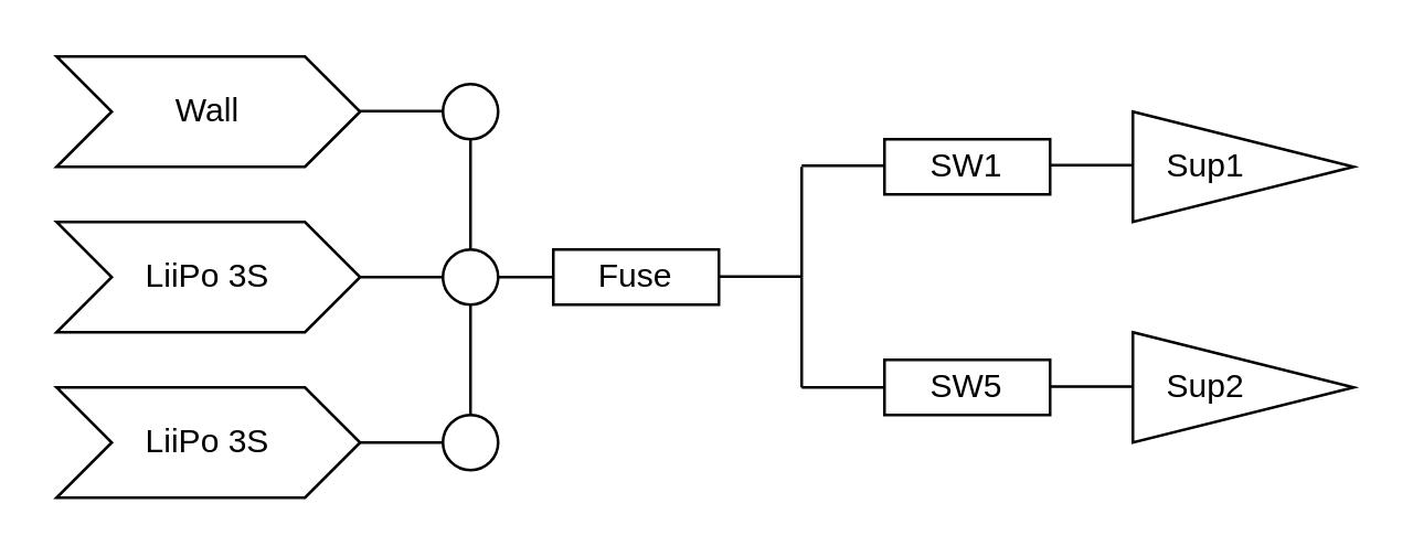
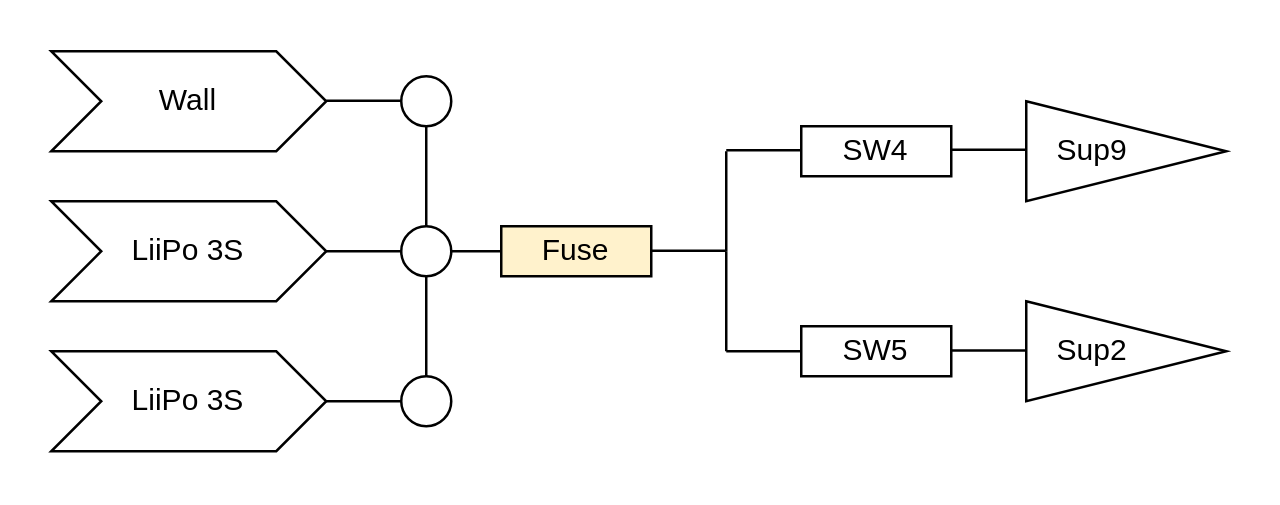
  <mxCell id="0" />
  <mxCell id="1" parent="0" />
- <mxCell id="2" value="Sup1&amp;nbsp; &amp;nbsp; &amp;nbsp; &amp;nbsp;&amp;nbsp;" style="triangle;whiteSpace=wrap;html=1;" vertex="1" parent="1"><mxGeometry x="410" y="40" width="80" height="40" as="geometry" /></mxCell>
+ <mxCell id="2" value="Sup9&amp;nbsp; &amp;nbsp; &amp;nbsp; &amp;nbsp;&amp;nbsp;" style="triangle;whiteSpace=wrap;html=1;" vertex="1" parent="1"><mxGeometry x="410" y="40" width="80" height="40" as="geometry" /></mxCell>
  <mxCell id="3" value="LiiPo 3S" style="shape=step;perimeter=stepPerimeter;whiteSpace=wrap;html=1;fixedSize=1;" vertex="1" parent="1"><mxGeometry x="20" y="80" width="110" height="40" as="geometry" /></mxCell>
  <mxCell id="4" value="LiiPo 3S" style="shape=step;perimeter=stepPerimeter;whiteSpace=wrap;html=1;fixedSize=1;" vertex="1" parent="1"><mxGeometry x="20" y="140" width="110" height="40" as="geometry" /></mxCell>
  <mxCell id="5" value="Wall" style="shape=step;perimeter=stepPerimeter;whiteSpace=wrap;html=1;fixedSize=1;" vertex="1" parent="1"><mxGeometry x="20" y="20" width="110" height="40" as="geometry" /></mxCell>
  <mxCell id="6" value="Sup2&amp;nbsp; &amp;nbsp; &amp;nbsp; &amp;nbsp;&amp;nbsp;" style="triangle;whiteSpace=wrap;html=1;" vertex="1" parent="1"><mxGeometry x="410" y="120" width="80" height="40" as="geometry" /></mxCell>
- <mxCell id="7" value="SW1" style="rounded=0;whiteSpace=wrap;html=1;" vertex="1" parent="1"><mxGeometry x="320" y="50" width="60" height="20" as="geometry" /></mxCell>
- <mxCell id="8" value="Fuse" style="rounded=0;whiteSpace=wrap;html=1;" vertex="1" parent="1"><mxGeometry x="200" y="90" width="60" height="20" as="geometry" /></mxCell>
+ <mxCell id="7" value="SW4" style="rounded=0;whiteSpace=wrap;html=1;" vertex="1" parent="1"><mxGeometry x="320" y="50" width="60" height="20" as="geometry" /></mxCell>
+ <mxCell id="8" value="Fuse" style="rounded=0;whiteSpace=wrap;html=1;fillColor=#fff2cc;" vertex="1" parent="1"><mxGeometry x="200" y="90" width="60" height="20" as="geometry" /></mxCell>
  <mxCell id="9" value="" style="endArrow=none;html=1;" edge="1" parent="1"><mxGeometry width="50" height="50" relative="1" as="geometry"><mxPoint x="130" y="160" as="sourcePoint" /><mxPoint x="170" y="160" as="targetPoint" /></mxGeometry></mxCell>
  <mxCell id="10" value="" style="endArrow=none;html=1;" edge="1" parent="1"><mxGeometry width="50" height="50" relative="1" as="geometry"><mxPoint x="130" y="100" as="sourcePoint" /><mxPoint x="170" y="100" as="targetPoint" /></mxGeometry></mxCell>
  <mxCell id="11" value="" style="endArrow=none;html=1;" edge="1" parent="1"><mxGeometry width="50" height="50" relative="1" as="geometry"><mxPoint x="130" y="39.8" as="sourcePoint" /><mxPoint x="170" y="39.8" as="targetPoint" /></mxGeometry></mxCell>
  <mxCell id="12" value="" style="endArrow=none;html=1;" edge="1" parent="1" source="15"><mxGeometry width="50" height="50" relative="1" as="geometry"><mxPoint x="170" y="100" as="sourcePoint" /><mxPoint x="170" y="40" as="targetPoint" /></mxGeometry></mxCell>
  <mxCell id="13" value="" style="endArrow=none;html=1;" edge="1" parent="1" source="18"><mxGeometry width="50" height="50" relative="1" as="geometry"><mxPoint x="170" y="160" as="sourcePoint" /><mxPoint x="170" y="100" as="targetPoint" /></mxGeometry></mxCell>
  <mxCell id="14" value="" style="endArrow=none;html=1;" edge="1" parent="1"><mxGeometry width="50" height="50" relative="1" as="geometry"><mxPoint x="200" y="100" as="sourcePoint" /><mxPoint x="170" y="100" as="targetPoint" /></mxGeometry></mxCell>
  <mxCell id="15" value="" style="ellipse;whiteSpace=wrap;html=1;aspect=fixed;" vertex="1" parent="1"><mxGeometry x="160" y="30" width="20" height="20" as="geometry" /></mxCell>
  <mxCell id="16" value="" style="endArrow=none;html=1;" edge="1" parent="1" target="15"><mxGeometry width="50" height="50" relative="1" as="geometry"><mxPoint x="170" y="100" as="sourcePoint" /><mxPoint x="170" y="40" as="targetPoint" /></mxGeometry></mxCell>
  <mxCell id="17" value="" style="ellipse;whiteSpace=wrap;html=1;aspect=fixed;" vertex="1" parent="1"><mxGeometry x="160" y="90" width="20" height="20" as="geometry" /></mxCell>
  <mxCell id="18" value="" style="ellipse;whiteSpace=wrap;html=1;aspect=fixed;" vertex="1" parent="1"><mxGeometry x="160" y="150" width="20" height="20" as="geometry" /></mxCell>
  <mxCell id="19" value="" style="endArrow=none;html=1;" edge="1" parent="1" target="18"><mxGeometry width="50" height="50" relative="1" as="geometry"><mxPoint x="170" y="160" as="sourcePoint" /><mxPoint x="170" y="100" as="targetPoint" /></mxGeometry></mxCell>
  <mxCell id="20" value="" style="endArrow=none;html=1;" edge="1" parent="1"><mxGeometry width="50" height="50" relative="1" as="geometry"><mxPoint x="290" y="99.8" as="sourcePoint" /><mxPoint x="260" y="99.8" as="targetPoint" /></mxGeometry></mxCell>
  <mxCell id="21" value="" style="endArrow=none;html=1;" edge="1" parent="1"><mxGeometry width="50" height="50" relative="1" as="geometry"><mxPoint x="290" y="140" as="sourcePoint" /><mxPoint x="290" y="100" as="targetPoint" /></mxGeometry></mxCell>
  <mxCell id="22" value="" style="endArrow=none;html=1;" edge="1" parent="1"><mxGeometry width="50" height="50" relative="1" as="geometry"><mxPoint x="290" y="100" as="sourcePoint" /><mxPoint x="290" y="60" as="targetPoint" /></mxGeometry></mxCell>
  <mxCell id="23" value="" style="endArrow=none;html=1;" edge="1" parent="1"><mxGeometry width="50" height="50" relative="1" as="geometry"><mxPoint x="320" y="59.6" as="sourcePoint" /><mxPoint x="290" y="59.6" as="targetPoint" /></mxGeometry></mxCell>
  <mxCell id="24" value="" style="endArrow=none;html=1;" edge="1" parent="1"><mxGeometry width="50" height="50" relative="1" as="geometry"><mxPoint x="320" y="140" as="sourcePoint" /><mxPoint x="290" y="140" as="targetPoint" /></mxGeometry></mxCell>
  <mxCell id="25" value="SW5" style="rounded=0;whiteSpace=wrap;html=1;" vertex="1" parent="1"><mxGeometry x="320" y="130" width="60" height="20" as="geometry" /></mxCell>
  <mxCell id="26" value="" style="endArrow=none;html=1;" edge="1" parent="1"><mxGeometry width="50" height="50" relative="1" as="geometry"><mxPoint x="410" y="59.43" as="sourcePoint" /><mxPoint x="380" y="59.43" as="targetPoint" /></mxGeometry></mxCell>
  <mxCell id="27" value="" style="endArrow=none;html=1;" edge="1" parent="1"><mxGeometry width="50" height="50" relative="1" as="geometry"><mxPoint x="410" y="139.71" as="sourcePoint" /><mxPoint x="380" y="139.71" as="targetPoint" /></mxGeometry></mxCell>
